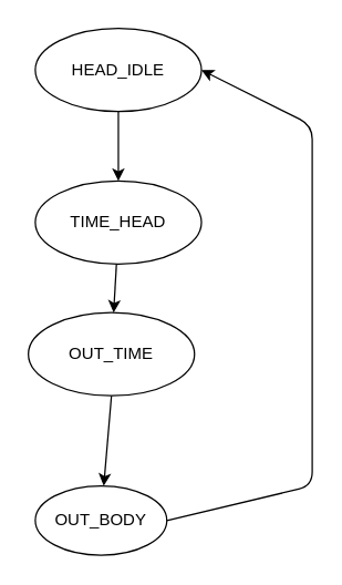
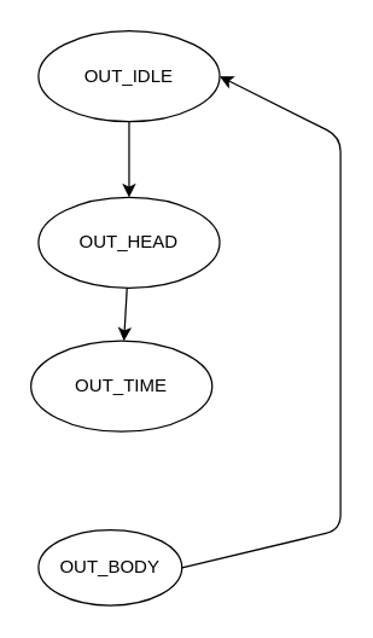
  <mxCell id="0" />
  <mxCell id="1" parent="0" />
  <mxCell id="2" style="edgeStyle=none;html=1;exitX=0.5;exitY=1;exitDx=0;exitDy=0;entryX=0.5;entryY=0;entryDx=0;entryDy=0;strokeColor=#000000;" edge="1" source="3" target="5" parent="1"><mxGeometry relative="1" as="geometry" /></mxCell>
- <mxCell id="3" value="&lt;font color=&quot;#000000&quot;&gt;HEAD_IDLE&lt;/font&gt;" style="ellipse;whiteSpace=wrap;html=1;strokeColor=#000000;fillColor=#FFFFFF;" vertex="1" parent="1"><mxGeometry x="25" y="20" width="120" height="60" as="geometry" /></mxCell>
+ <mxCell id="3" value="&lt;font color=&quot;#000000&quot;&gt;OUT_IDLE&lt;/font&gt;" style="ellipse;whiteSpace=wrap;html=1;strokeColor=#000000;fillColor=#FFFFFF;" vertex="1" parent="1"><mxGeometry x="25" y="20" width="120" height="60" as="geometry" /></mxCell>
  <mxCell id="4" style="edgeStyle=none;html=1;strokeColor=#000000;" edge="1" source="5" target="7" parent="1"><mxGeometry relative="1" as="geometry" /></mxCell>
- <mxCell id="5" value="&lt;font color=&quot;#000000&quot;&gt;TIME_HEAD&lt;/font&gt;" style="ellipse;whiteSpace=wrap;html=1;strokeColor=#000000;fillColor=#FFFFFF;" vertex="1" parent="1"><mxGeometry x="25" y="130" width="120" height="60" as="geometry" /></mxCell>
- <mxCell id="6" style="edgeStyle=none;html=1;exitX=0.5;exitY=1;exitDx=0;exitDy=0;strokeColor=#000000;" edge="1" parent="1" source="7" target="9"><mxGeometry relative="1" as="geometry" /></mxCell>
+ <mxCell id="5" value="&lt;font color=&quot;#000000&quot;&gt;OUT_HEAD&lt;/font&gt;" style="ellipse;whiteSpace=wrap;html=1;strokeColor=#000000;fillColor=#FFFFFF;" vertex="1" parent="1"><mxGeometry x="25" y="130" width="120" height="60" as="geometry" /></mxCell>
  <mxCell id="7" value="&lt;font color=&quot;#000000&quot;&gt;OUT_TIME&lt;/font&gt;" style="ellipse;whiteSpace=wrap;html=1;strokeColor=#000000;fillColor=#FFFFFF;" vertex="1" parent="1"><mxGeometry x="20" y="225" width="120" height="60" as="geometry" /></mxCell>
  <mxCell id="8" style="edgeStyle=none;html=1;exitX=1;exitY=0.5;exitDx=0;exitDy=0;entryX=1;entryY=0.5;entryDx=0;entryDy=0;strokeColor=#000000;" edge="1" parent="1" source="9" target="3"><mxGeometry relative="1" as="geometry"><Array as="points"><mxPoint x="225" y="350" /><mxPoint x="225" y="90" /></Array></mxGeometry></mxCell>
  <mxCell id="9" value="&lt;font color=&quot;#000000&quot;&gt;OUT_BODY&lt;/font&gt;" style="ellipse;whiteSpace=wrap;html=1;strokeColor=#000000;fillColor=#FFFFFF;" vertex="1" parent="1"><mxGeometry x="25" y="350" width="95" height="50" as="geometry" /></mxCell>
